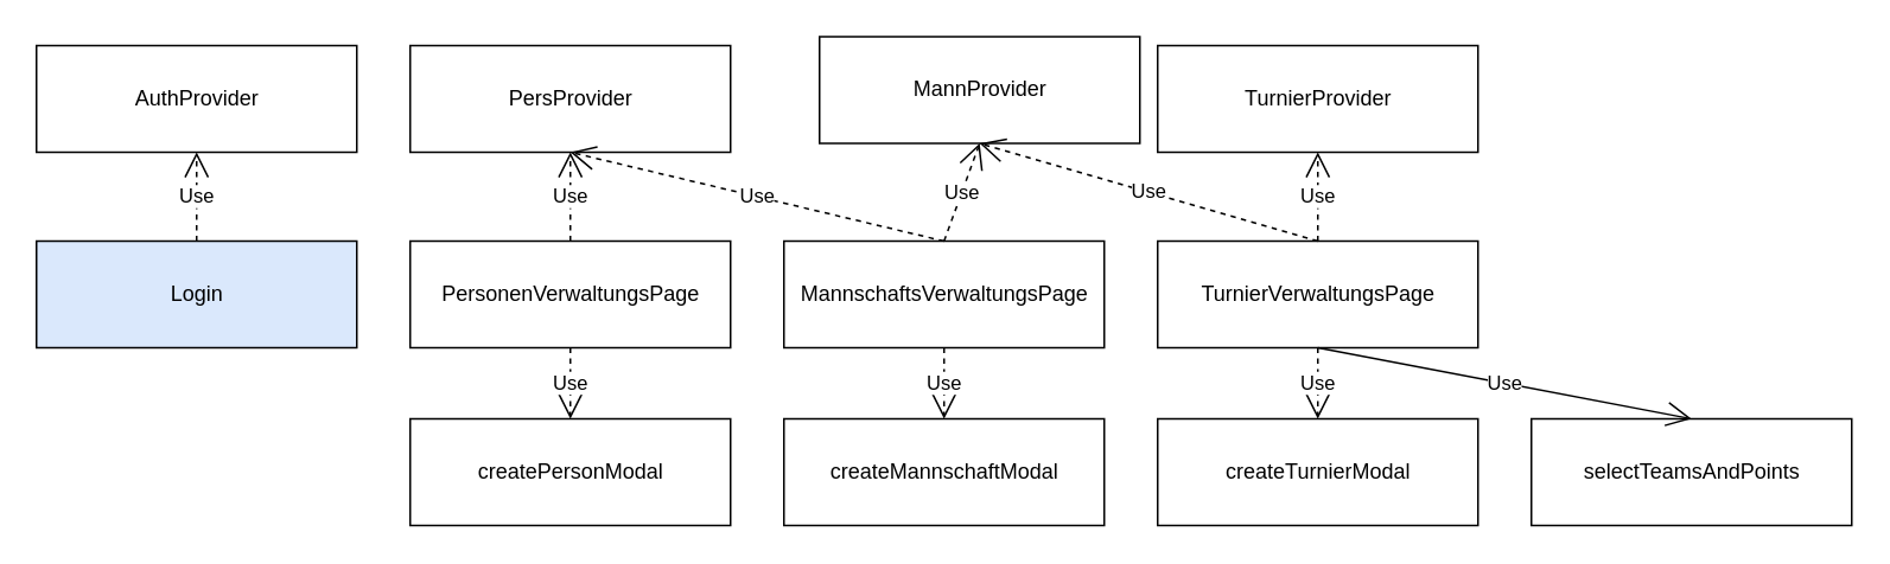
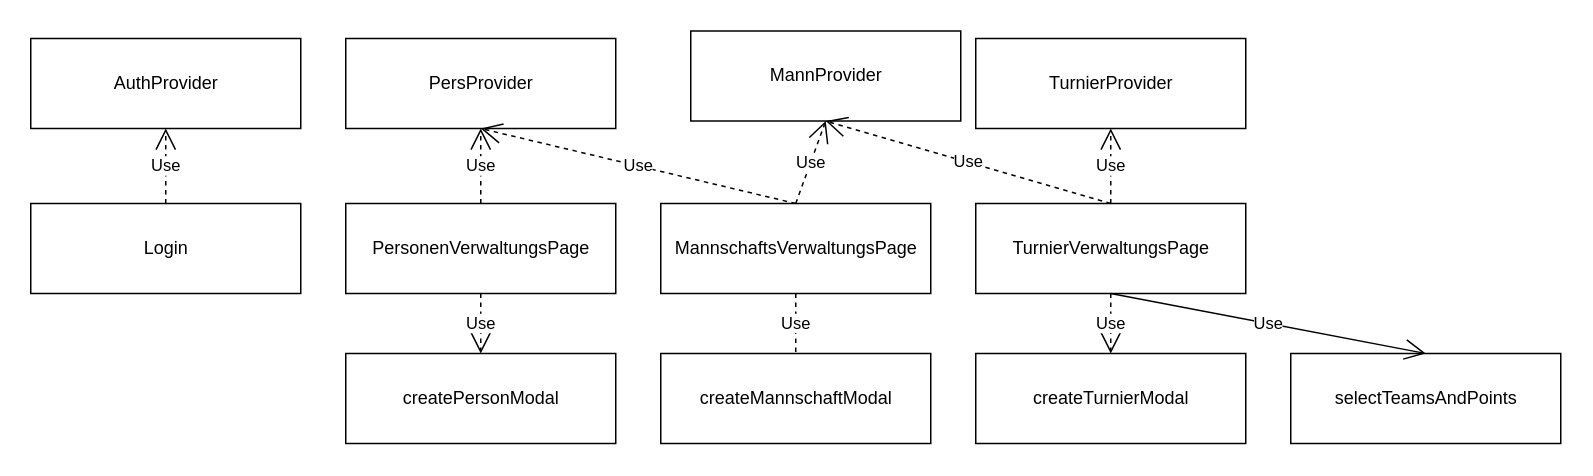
  <mxCell id="0" />
  <mxCell id="1" parent="0" />
  <mxCell id="2" value="MannschaftsVerwaltungsPage" style="html=1;" vertex="1" parent="1"><mxGeometry x="440" y="135" width="180" height="60" as="geometry" /></mxCell>
  <mxCell id="3" value="PersonenVerwaltungsPage" style="html=1;" vertex="1" parent="1"><mxGeometry x="230" y="135" width="180" height="60" as="geometry" /></mxCell>
  <mxCell id="4" value="TurnierVerwaltungsPage" style="html=1;" vertex="1" parent="1"><mxGeometry x="650" y="135" width="180" height="60" as="geometry" /></mxCell>
- <mxCell id="5" value="Login" style="html=1;fillColor=#dae8fc;" vertex="1" parent="1"><mxGeometry x="20" y="135" width="180" height="60" as="geometry" /></mxCell>
+ <mxCell id="5" value="Login" style="html=1;" vertex="1" parent="1"><mxGeometry x="20" y="135" width="180" height="60" as="geometry" /></mxCell>
  <mxCell id="6" value="AuthProvider" style="html=1;" vertex="1" parent="1"><mxGeometry x="20" y="25" width="180" height="60" as="geometry" /></mxCell>
  <mxCell id="7" value="PersProvider" style="html=1;" vertex="1" parent="1"><mxGeometry x="230" y="25" width="180" height="60" as="geometry" /></mxCell>
  <mxCell id="8" value="MannProvider" style="html=1;" vertex="1" parent="1"><mxGeometry x="460" y="20" width="180" height="60" as="geometry" /></mxCell>
  <mxCell id="9" value="TurnierProvider" style="html=1;" vertex="1" parent="1"><mxGeometry x="650" y="25" width="180" height="60" as="geometry" /></mxCell>
  <mxCell id="10" value="createPersonModal" style="html=1;" vertex="1" parent="1"><mxGeometry x="230" y="235" width="180" height="60" as="geometry" /></mxCell>
  <mxCell id="11" value="createMannschaftModal" style="html=1;" vertex="1" parent="1"><mxGeometry x="440" y="235" width="180" height="60" as="geometry" /></mxCell>
  <mxCell id="12" value="createTurnierModal" style="html=1;" vertex="1" parent="1"><mxGeometry x="650" y="235" width="180" height="60" as="geometry" /></mxCell>
  <mxCell id="13" value="Use" style="endArrow=open;endSize=12;dashed=1;html=1;exitX=0.5;exitY=0;exitDx=0;exitDy=0;entryX=0.5;entryY=1;entryDx=0;entryDy=0;" edge="1" parent="1" source="5" target="6"><mxGeometry width="160" relative="1" as="geometry"><mxPoint x="320" y="175" as="sourcePoint" /><mxPoint x="480" y="175" as="targetPoint" /></mxGeometry></mxCell>
  <mxCell id="14" value="Use" style="endArrow=open;endSize=12;dashed=1;html=1;exitX=0.5;exitY=0;exitDx=0;exitDy=0;entryX=0.5;entryY=1;entryDx=0;entryDy=0;" edge="1" parent="1" source="3" target="7"><mxGeometry width="160" relative="1" as="geometry"><mxPoint x="120" y="145" as="sourcePoint" /><mxPoint x="120" y="95" as="targetPoint" /></mxGeometry></mxCell>
  <mxCell id="15" value="Use" style="endArrow=open;endSize=12;dashed=1;html=1;exitX=0.5;exitY=0;exitDx=0;exitDy=0;" edge="1" parent="1" source="2"><mxGeometry width="160" relative="1" as="geometry"><mxPoint x="330" y="145" as="sourcePoint" /><mxPoint x="320" y="85" as="targetPoint" /></mxGeometry></mxCell>
  <mxCell id="16" value="Use" style="endArrow=open;endSize=12;dashed=1;html=1;exitX=0.5;exitY=0;exitDx=0;exitDy=0;entryX=0.5;entryY=1;entryDx=0;entryDy=0;" edge="1" parent="1" source="2" target="8"><mxGeometry width="160" relative="1" as="geometry"><mxPoint x="330" y="145" as="sourcePoint" /><mxPoint x="330" y="95" as="targetPoint" /></mxGeometry></mxCell>
  <mxCell id="17" value="Use" style="endArrow=open;endSize=12;dashed=1;html=1;exitX=0.5;exitY=0;exitDx=0;exitDy=0;entryX=0.5;entryY=1;entryDx=0;entryDy=0;" edge="1" parent="1" source="4" target="8"><mxGeometry width="160" relative="1" as="geometry"><mxPoint x="540" y="145" as="sourcePoint" /><mxPoint x="330" y="95" as="targetPoint" /></mxGeometry></mxCell>
  <mxCell id="18" value="Use" style="endArrow=open;endSize=12;dashed=1;html=1;exitX=0.5;exitY=0;exitDx=0;exitDy=0;entryX=0.5;entryY=1;entryDx=0;entryDy=0;" edge="1" parent="1" source="4" target="9"><mxGeometry width="160" relative="1" as="geometry"><mxPoint x="540" y="145" as="sourcePoint" /><mxPoint x="540" y="95" as="targetPoint" /></mxGeometry></mxCell>
  <mxCell id="19" value="Use" style="endArrow=open;endSize=12;dashed=1;html=1;exitX=0.5;exitY=1;exitDx=0;exitDy=0;entryX=0.5;entryY=0;entryDx=0;entryDy=0;" edge="1" parent="1" source="3" target="10"><mxGeometry width="160" relative="1" as="geometry"><mxPoint x="120" y="145" as="sourcePoint" /><mxPoint x="120" y="95" as="targetPoint" /></mxGeometry></mxCell>
- <mxCell id="20" value="Use" style="endArrow=open;endSize=12;dashed=1;html=1;exitX=0.5;exitY=1;exitDx=0;exitDy=0;entryX=0.5;entryY=0;entryDx=0;entryDy=0;" edge="1" parent="1" source="2" target="11"><mxGeometry width="160" relative="1" as="geometry"><mxPoint x="330" y="205" as="sourcePoint" /><mxPoint x="330" y="245" as="targetPoint" /></mxGeometry></mxCell>
+ <mxCell id="20" value="Use" style="endArrow=none;endSize=12;dashed=1;html=1;exitX=0.5;exitY=1;exitDx=0;exitDy=0;entryX=0.5;entryY=0;entryDx=0;entryDy=0;" edge="1" parent="1" source="2" target="11"><mxGeometry width="160" relative="1" as="geometry"><mxPoint x="330" y="205" as="sourcePoint" /><mxPoint x="330" y="245" as="targetPoint" /></mxGeometry></mxCell>
  <mxCell id="21" value="Use" style="endArrow=open;endSize=12;dashed=1;html=1;exitX=0.5;exitY=1;exitDx=0;exitDy=0;entryX=0.5;entryY=0;entryDx=0;entryDy=0;" edge="1" parent="1" source="4" target="12"><mxGeometry width="160" relative="1" as="geometry"><mxPoint x="540" y="205" as="sourcePoint" /><mxPoint x="540" y="245" as="targetPoint" /></mxGeometry></mxCell>
  <mxCell id="22" value="selectTeamsAndPoints" style="html=1;" vertex="1" parent="1"><mxGeometry x="860" y="235" width="180" height="60" as="geometry" /></mxCell>
  <mxCell id="23" value="Use" style="endArrow=open;endSize=12;dashed=0;html=1;exitX=0.5;exitY=1;exitDx=0;exitDy=0;entryX=0.5;entryY=0;entryDx=0;entryDy=0;" edge="1" parent="1" source="4" target="22"><mxGeometry width="160" relative="1" as="geometry"><mxPoint x="750" y="205" as="sourcePoint" /><mxPoint x="750" y="245" as="targetPoint" /></mxGeometry></mxCell>
